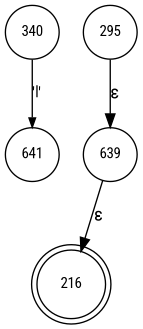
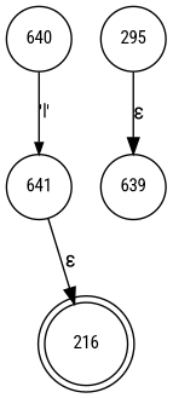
  digraph {
    fontname="Roboto Condensed"
    rankdir=TB
    node [fixedsize=true fontname="Roboto Condensed" fontsize=11 shape=circle peripheries=1]
    edge [fontname="Roboto Condensed"]
    n1 [label=216 shape=doublecircle width=.6 peripheries=""]
-   n2 [label=340 width=.55]
+   n2 [label=640 width=.55]
    n3 [label=641 width=.55]
    n4 [label=295 width=.55]
    n5 [label=639 width=.55]
    n2 -> n3 [arrowhead=normal arrowsize=.7 fontsize=11 label="'l'"]
-   n5 -> n1 [label="&epsilon;"]
+   n3 -> n1 [label="&epsilon;"]
    n4 -> n5 [label="&epsilon;"]
  }
